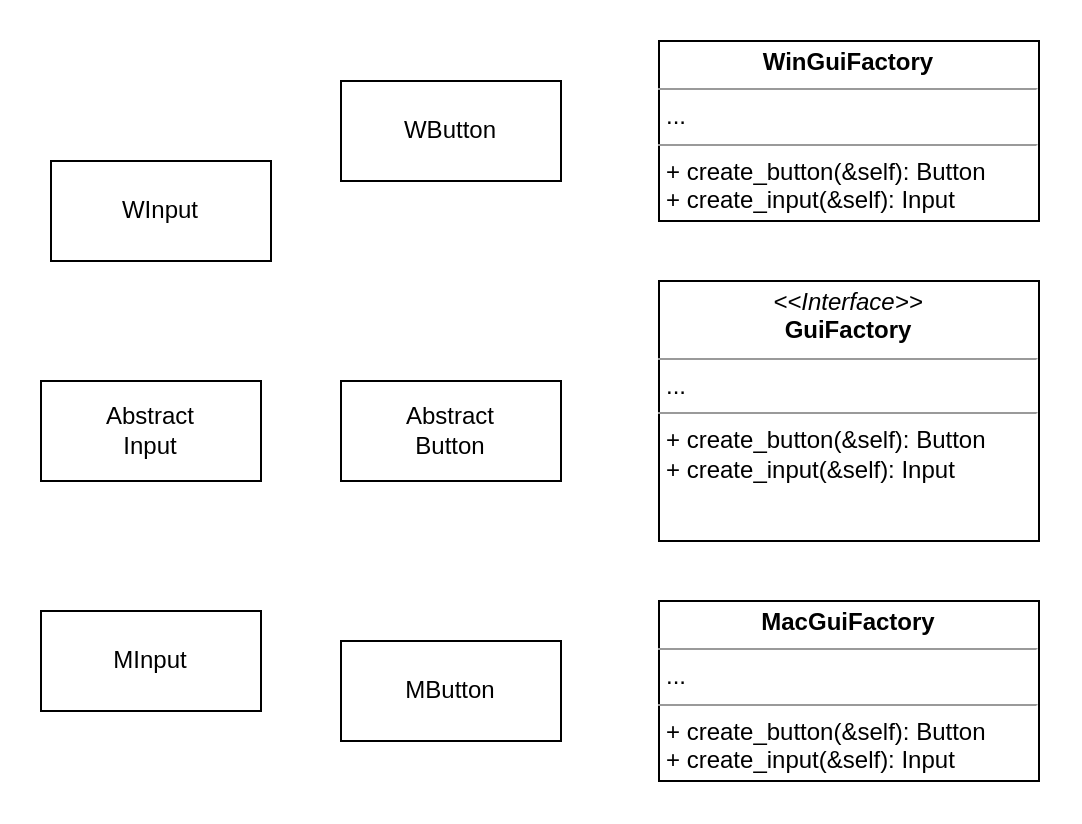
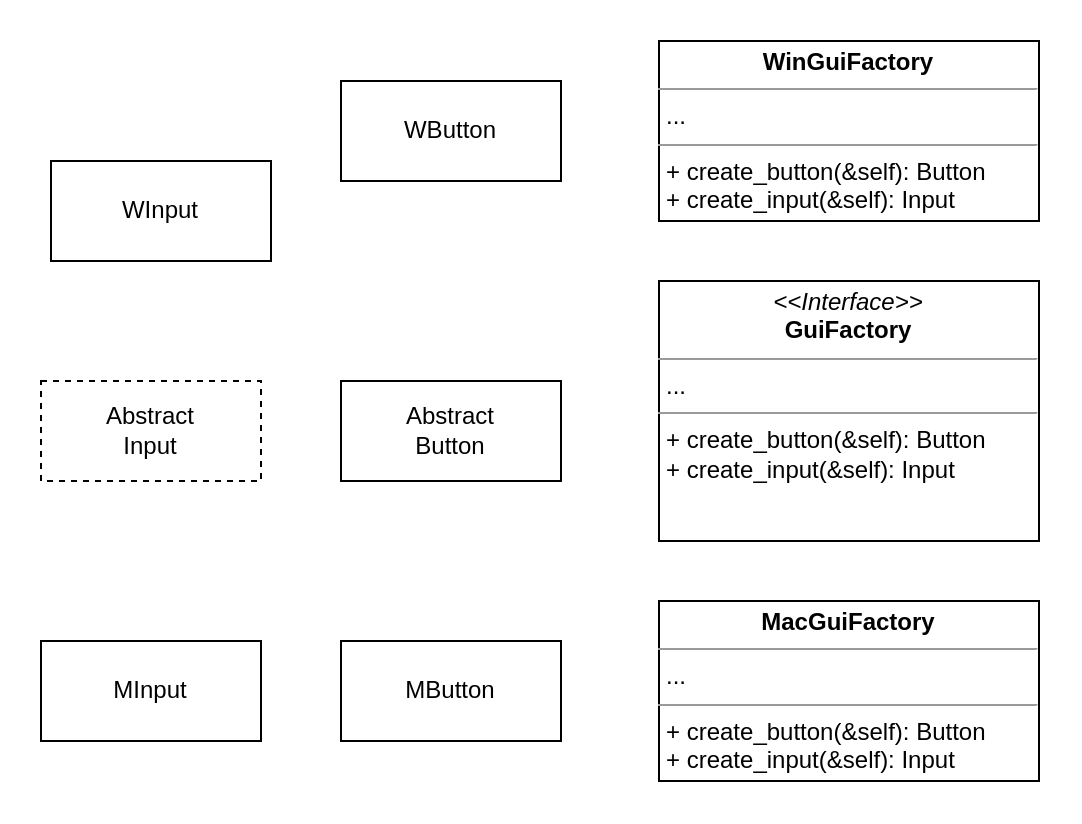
  <mxCell id="0" />
  <mxCell id="1" parent="0" />
  <mxCell id="2" value="&lt;p style=&quot;margin:0px;margin-top:4px;text-align:center;&quot;&gt;&lt;i&gt;&amp;lt;&amp;lt;Interface&amp;gt;&amp;gt;&lt;/i&gt;&lt;br&gt;&lt;b&gt;GuiFactory&lt;/b&gt;&lt;/p&gt;&lt;hr size=&quot;1&quot;&gt;&lt;p style=&quot;margin:0px;margin-left:4px;&quot;&gt;...&lt;/p&gt;&lt;hr size=&quot;1&quot;&gt;&lt;p style=&quot;margin:0px;margin-left:4px;&quot;&gt;+ create_button(&amp;amp;self): Button&lt;br&gt;+ create_input(&amp;amp;self): Input&lt;/p&gt;" style="verticalAlign=top;align=left;overflow=fill;fontSize=12;fontFamily=Helvetica;html=1;whiteSpace=wrap;" vertex="1" parent="1"><mxGeometry x="329" y="140" width="190" height="130" as="geometry" /></mxCell>
  <mxCell id="3" value="&lt;p style=&quot;margin:0px;margin-top:4px;text-align:center;&quot;&gt;&lt;b&gt;WinGuiFactory&lt;/b&gt;&lt;/p&gt;&lt;hr size=&quot;1&quot;&gt;&lt;p style=&quot;margin:0px;margin-left:4px;&quot;&gt;...&lt;/p&gt;&lt;hr size=&quot;1&quot;&gt;&lt;p style=&quot;margin:0px;margin-left:4px;&quot;&gt;+ create_button(&amp;amp;self): Button&lt;br style=&quot;border-color: var(--border-color);&quot;&gt;+ create_input(&amp;amp;self): Input&lt;br&gt;&lt;/p&gt;" style="verticalAlign=top;align=left;overflow=fill;fontSize=12;fontFamily=Helvetica;html=1;whiteSpace=wrap;" vertex="1" parent="1"><mxGeometry x="329" y="20" width="190" height="90" as="geometry" /></mxCell>
  <mxCell id="4" value="&lt;p style=&quot;margin:0px;margin-top:4px;text-align:center;&quot;&gt;&lt;b&gt;MacGuiFactory&lt;/b&gt;&lt;/p&gt;&lt;hr size=&quot;1&quot;&gt;&lt;p style=&quot;margin:0px;margin-left:4px;&quot;&gt;...&lt;/p&gt;&lt;hr size=&quot;1&quot;&gt;&lt;p style=&quot;margin:0px;margin-left:4px;&quot;&gt;+ create_button(&amp;amp;self): Button&lt;br style=&quot;border-color: var(--border-color);&quot;&gt;+ create_input(&amp;amp;self): Input&lt;br&gt;&lt;/p&gt;" style="verticalAlign=top;align=left;overflow=fill;fontSize=12;fontFamily=Helvetica;html=1;whiteSpace=wrap;" vertex="1" parent="1"><mxGeometry x="329" y="300" width="190" height="90" as="geometry" /></mxCell>
  <mxCell id="5" value="Abstract&lt;br&gt;Button" style="html=1;whiteSpace=wrap;" vertex="1" parent="1"><mxGeometry x="170" y="190" width="110" height="50" as="geometry" /></mxCell>
- <mxCell id="6" value="Abstract&lt;br&gt;Input" style="html=1;whiteSpace=wrap;" vertex="1" parent="1"><mxGeometry x="20" y="190" width="110" height="50" as="geometry" /></mxCell>
+ <mxCell id="6" value="Abstract&lt;br&gt;Input" style="html=1;whiteSpace=wrap;dashed=1;" vertex="1" parent="1"><mxGeometry x="20" y="190" width="110" height="50" as="geometry" /></mxCell>
  <mxCell id="7" value="WButton" style="html=1;whiteSpace=wrap;" vertex="1" parent="1"><mxGeometry x="170" y="40" width="110" height="50" as="geometry" /></mxCell>
  <mxCell id="8" value="WInput" style="html=1;whiteSpace=wrap;" vertex="1" parent="1"><mxGeometry x="25" y="80" width="110" height="50" as="geometry" /></mxCell>
  <mxCell id="9" value="MButton" style="html=1;whiteSpace=wrap;" vertex="1" parent="1"><mxGeometry x="170" y="320" width="110" height="50" as="geometry" /></mxCell>
- <mxCell id="10" value="MInput" style="html=1;whiteSpace=wrap;" vertex="1" parent="1"><mxGeometry x="20" y="305" width="110" height="50" as="geometry" /></mxCell>
+ <mxCell id="10" value="MInput" style="html=1;whiteSpace=wrap;" vertex="1" parent="1"><mxGeometry x="20" y="320" width="110" height="50" as="geometry" /></mxCell>
